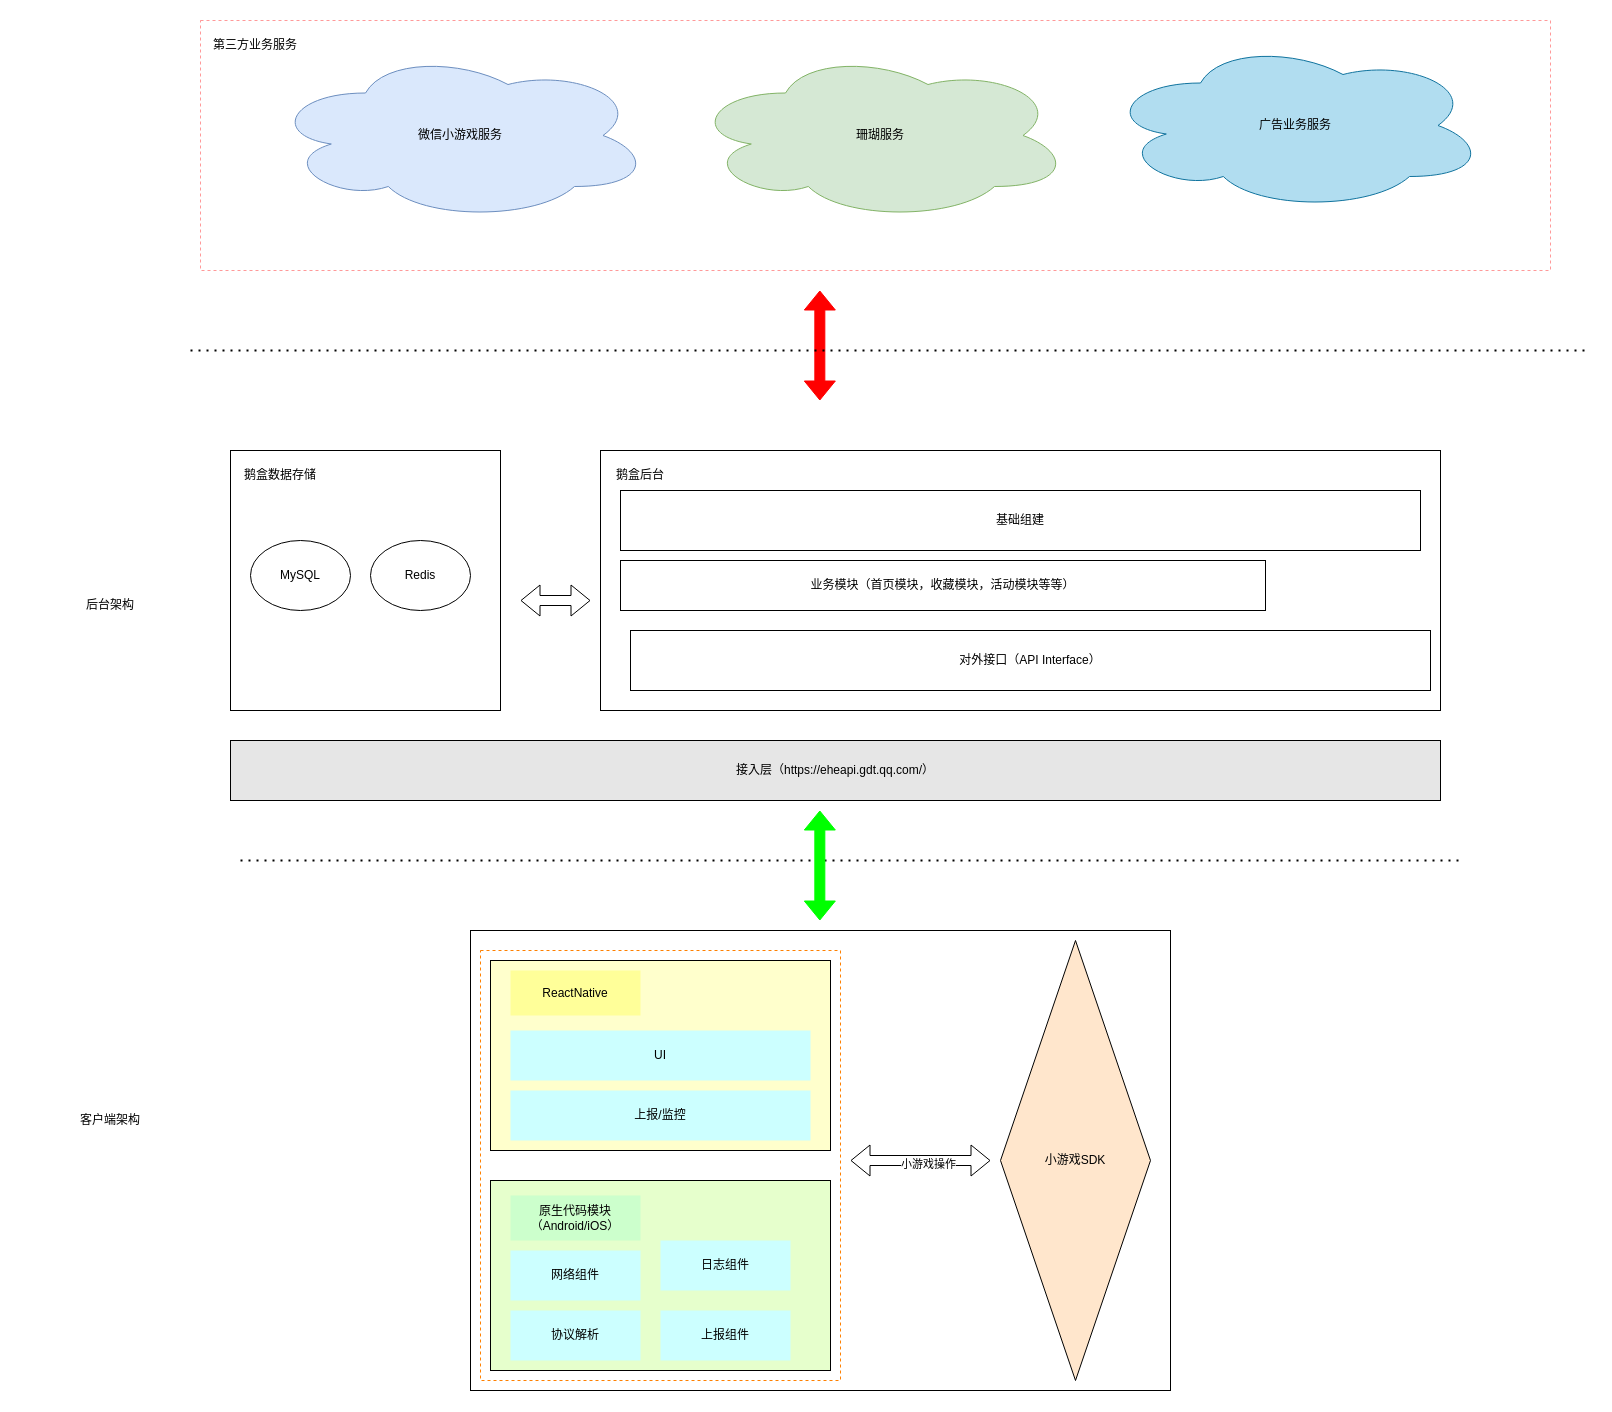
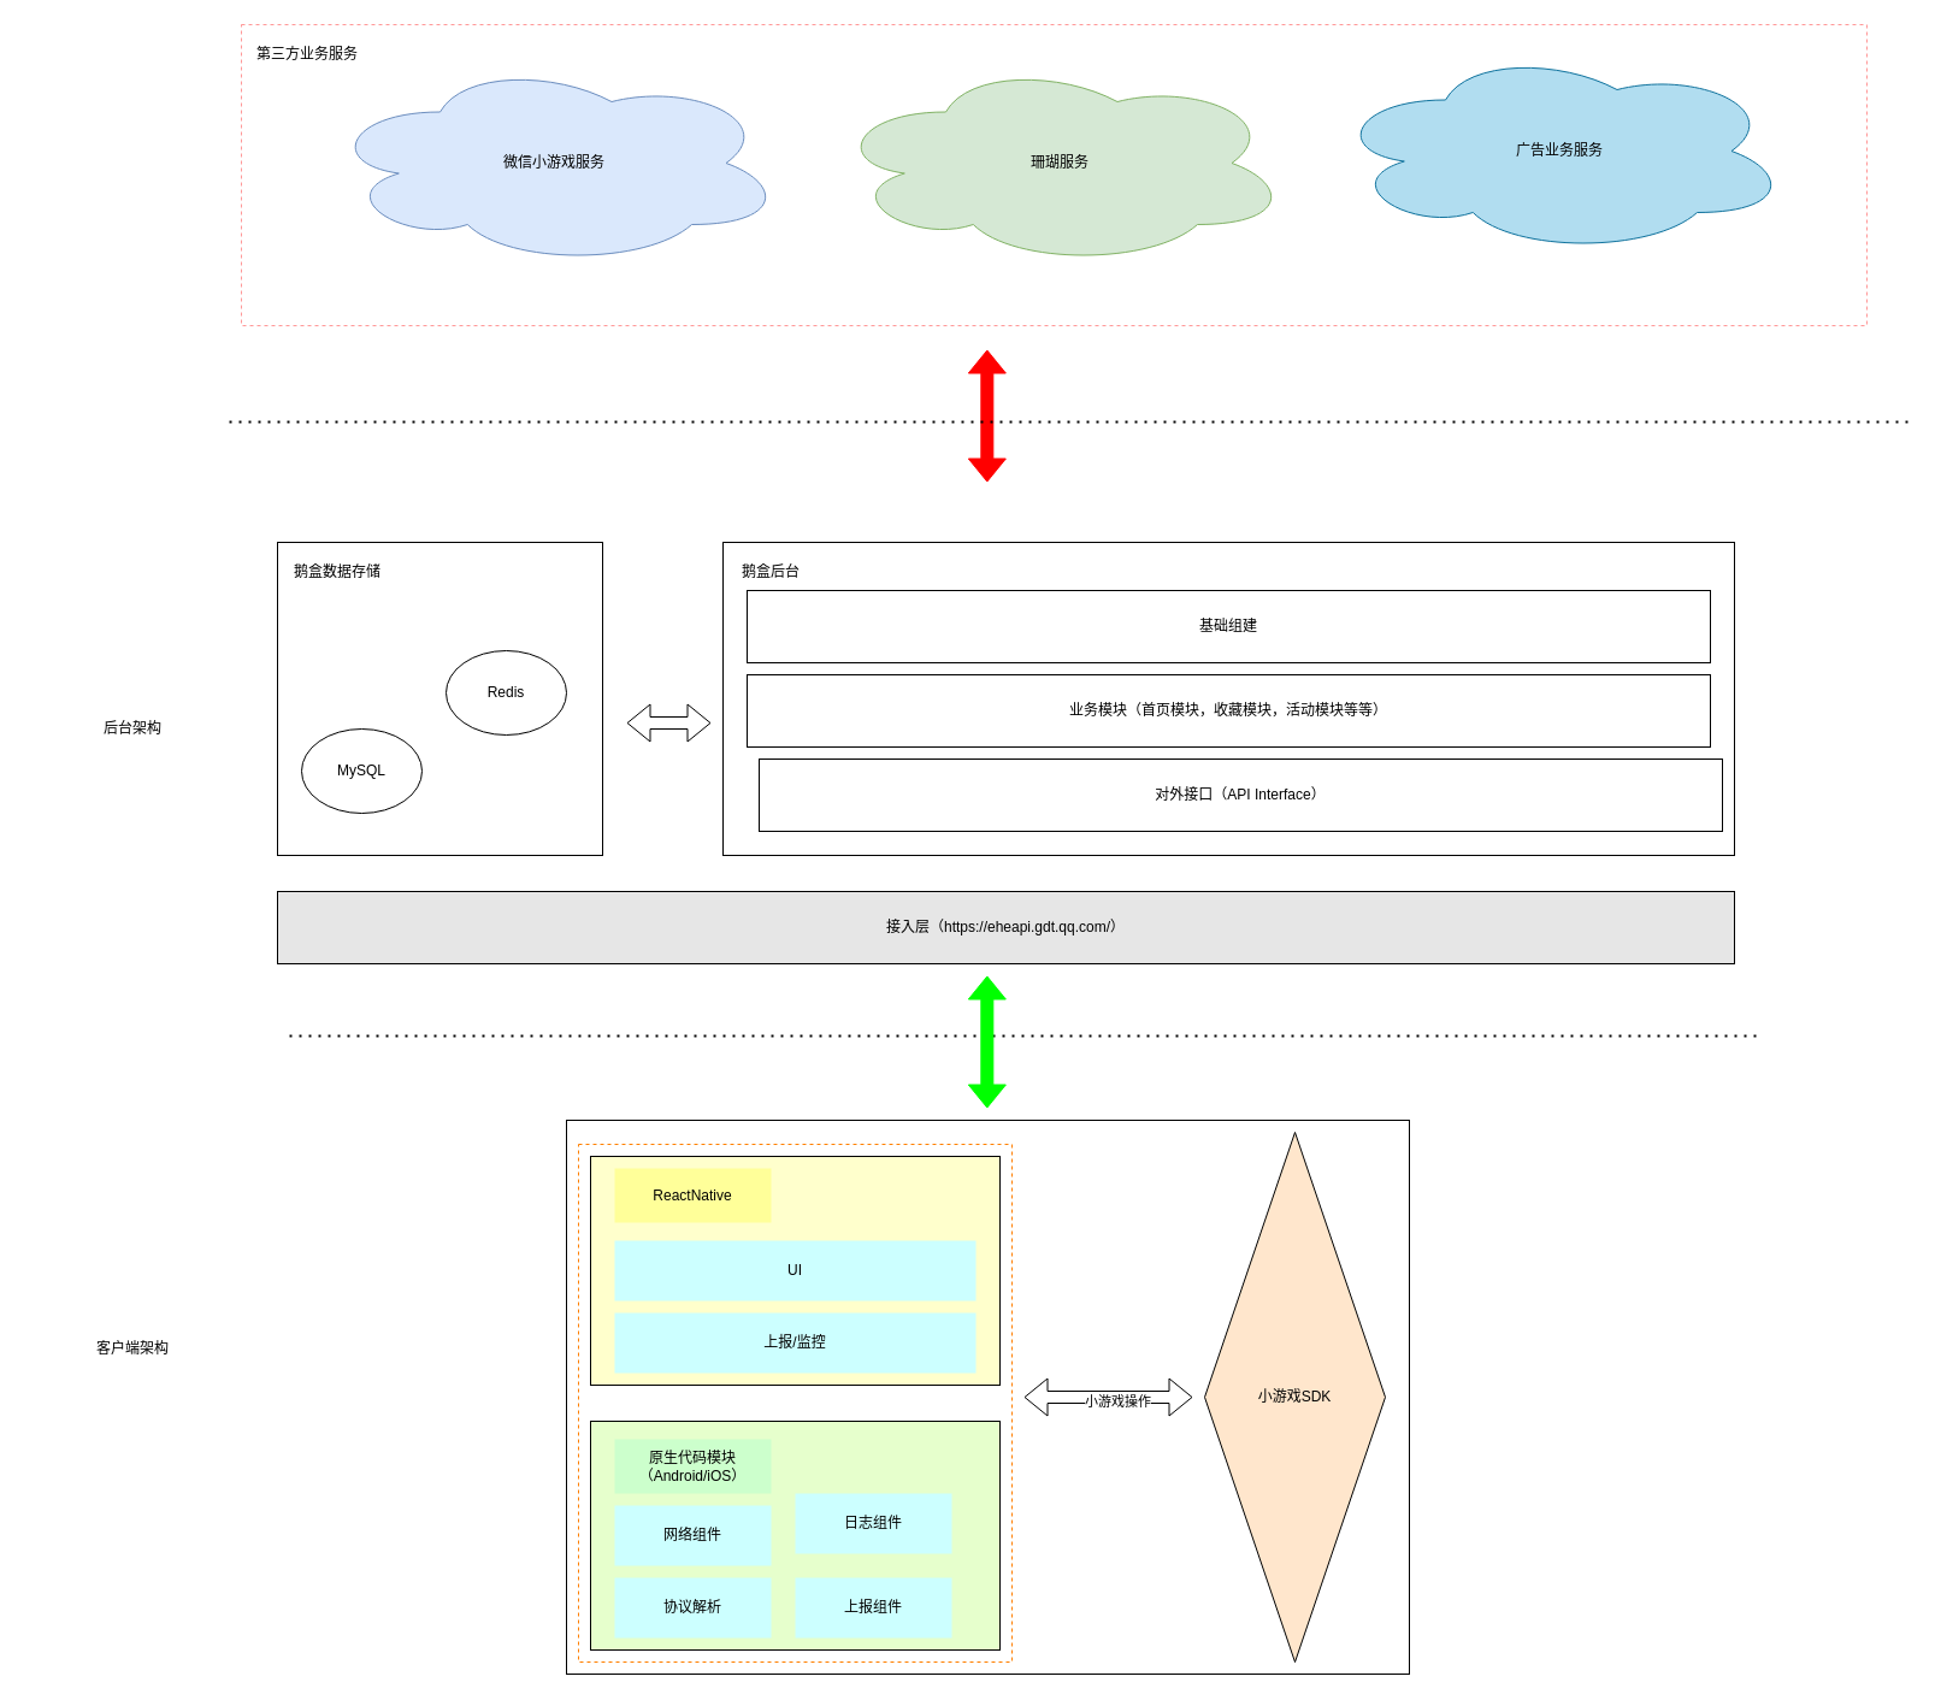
  <mxCell id="0" />
  <mxCell id="1" parent="0" />
  <mxCell id="2" value="" style="group" vertex="1" connectable="0" parent="1"><mxGeometry x="20" y="20" width="1570" height="1370" as="geometry" /></mxCell>
  <mxCell id="3" value="" style="group" parent="2" vertex="1" connectable="0"><mxGeometry x="450" y="910" width="700" height="460" as="geometry" /></mxCell>
  <mxCell id="4" value="" style="rounded=0;whiteSpace=wrap;html=1;" parent="3" vertex="1"><mxGeometry width="700" height="460" as="geometry" /></mxCell>
  <mxCell id="5" value="" style="rounded=0;whiteSpace=wrap;html=1;fillColor=#E6FFCC;" parent="3" vertex="1"><mxGeometry x="20" y="250" width="340" height="190" as="geometry" /></mxCell>
  <mxCell id="6" value="原生代码模块（Android/iOS）" style="text;html=1;strokeColor=none;fillColor=#CCFFCC;align=center;verticalAlign=middle;whiteSpace=wrap;rounded=0;" parent="3" vertex="1"><mxGeometry x="40" y="265" width="130" height="45" as="geometry" /></mxCell>
  <mxCell id="7" value="网络组件" style="text;html=1;strokeColor=none;fillColor=#CCFFFF;align=center;verticalAlign=middle;whiteSpace=wrap;rounded=0;" parent="3" vertex="1"><mxGeometry x="40" y="320" width="130" height="50" as="geometry" /></mxCell>
  <mxCell id="8" value="日志组件" style="text;html=1;strokeColor=none;fillColor=#CCFFFF;align=center;verticalAlign=middle;whiteSpace=wrap;rounded=0;" parent="3" vertex="1"><mxGeometry x="190" y="310" width="130" height="50" as="geometry" /></mxCell>
  <mxCell id="9" value="上报组件" style="text;html=1;strokeColor=none;fillColor=#CCFFFF;align=center;verticalAlign=middle;whiteSpace=wrap;rounded=0;" parent="3" vertex="1"><mxGeometry x="190" y="380" width="130" height="50" as="geometry" /></mxCell>
  <mxCell id="10" value="协议解析" style="text;html=1;strokeColor=none;fillColor=#CCFFFF;align=center;verticalAlign=middle;whiteSpace=wrap;rounded=0;" parent="3" vertex="1"><mxGeometry x="40" y="380" width="130" height="50" as="geometry" /></mxCell>
  <mxCell id="11" value="" style="rounded=0;whiteSpace=wrap;html=1;fillColor=#FFFFCC;" parent="3" vertex="1"><mxGeometry x="20" y="30" width="340" height="190" as="geometry" /></mxCell>
  <mxCell id="12" value="ReactNative" style="text;html=1;strokeColor=none;fillColor=#FFFF99;align=center;verticalAlign=middle;whiteSpace=wrap;rounded=0;" parent="3" vertex="1"><mxGeometry x="40" y="40" width="130" height="45" as="geometry" /></mxCell>
  <mxCell id="13" value="UI" style="text;html=1;strokeColor=none;fillColor=#CCFFFF;align=center;verticalAlign=middle;whiteSpace=wrap;rounded=0;" parent="3" vertex="1"><mxGeometry x="40" y="100" width="300" height="50" as="geometry" /></mxCell>
  <mxCell id="14" value="上报/监控" style="text;html=1;strokeColor=none;fillColor=#CCFFFF;align=center;verticalAlign=middle;whiteSpace=wrap;rounded=0;" parent="3" vertex="1"><mxGeometry x="40" y="160" width="300" height="50" as="geometry" /></mxCell>
  <mxCell id="15" value="小游戏SDK" style="rhombus;whiteSpace=wrap;html=1;fillColor=#FFE6CC;" parent="3" vertex="1"><mxGeometry x="530" y="10" width="150" height="440" as="geometry" /></mxCell>
  <mxCell id="16" value="" style="rounded=0;whiteSpace=wrap;html=1;dashed=1;fillColor=none;strokeColor=#FF8000;" parent="3" vertex="1"><mxGeometry x="10" y="20" width="360" height="430" as="geometry" /></mxCell>
  <mxCell id="17" value="" style="shape=flexArrow;endArrow=classic;startArrow=classic;html=1;rounded=0;" parent="3" edge="1"><mxGeometry width="100" height="100" relative="1" as="geometry"><mxPoint x="380" y="230" as="sourcePoint" /><mxPoint x="520" y="230" as="targetPoint" /></mxGeometry></mxCell>
  <mxCell id="18" value="小游戏操作" style="edgeLabel;html=1;align=center;verticalAlign=middle;resizable=0;points=[];" parent="17" vertex="1" connectable="0"><mxGeometry x="0.1" y="-2" relative="1" as="geometry"><mxPoint y="1" as="offset" /></mxGeometry></mxCell>
  <mxCell id="19" value="" style="endArrow=none;dashed=1;html=1;dashPattern=1 3;strokeWidth=2;rounded=0;" parent="2" edge="1"><mxGeometry width="50" height="50" relative="1" as="geometry"><mxPoint x="220" y="840" as="sourcePoint" /><mxPoint x="1440" y="840" as="targetPoint" /></mxGeometry></mxCell>
  <mxCell id="20" value="" style="shape=flexArrow;endArrow=classic;startArrow=classic;html=1;rounded=0;strokeColor=#FF0000;fillColor=#FF0000;" edge="1" parent="2"><mxGeometry width="100" height="100" relative="1" as="geometry"><mxPoint x="799.33" y="380" as="sourcePoint" /><mxPoint x="799.33" y="270" as="targetPoint" /></mxGeometry></mxCell>
  <mxCell id="21" value="" style="group" vertex="1" connectable="0" parent="2"><mxGeometry x="180" width="1350" height="250" as="geometry" /></mxCell>
  <mxCell id="22" value="微信小游戏服务" style="ellipse;shape=cloud;whiteSpace=wrap;html=1;fillColor=#dae8fc;strokeColor=#6c8ebf;" vertex="1" parent="21"><mxGeometry x="70" y="30" width="380" height="170" as="geometry" /></mxCell>
  <mxCell id="23" value="珊瑚服务" style="ellipse;shape=cloud;whiteSpace=wrap;html=1;fillColor=#d5e8d4;strokeColor=#82b366;" vertex="1" parent="21"><mxGeometry x="490" y="30" width="380" height="170" as="geometry" /></mxCell>
  <mxCell id="24" value="广告业务服务" style="ellipse;shape=cloud;whiteSpace=wrap;html=1;fillColor=#b1ddf0;strokeColor=#10739e;" vertex="1" parent="21"><mxGeometry x="905" y="20" width="380" height="170" as="geometry" /></mxCell>
  <mxCell id="25" value="" style="rounded=0;whiteSpace=wrap;html=1;fillColor=none;dashed=1;strokeColor=#FF9999;" vertex="1" parent="21"><mxGeometry width="1350" height="250" as="geometry" /></mxCell>
  <mxCell id="26" value="第三方业务服务" style="text;html=1;strokeColor=none;fillColor=none;align=center;verticalAlign=middle;whiteSpace=wrap;rounded=0;shadow=1;labelBackgroundColor=none;fontFamily=Helvetica;fontSize=12;fontColor=default;opacity=1;" vertex="1" parent="21"><mxGeometry x="10" y="10" width="90" height="30" as="geometry" /></mxCell>
  <mxCell id="27" value="" style="group" vertex="1" connectable="0" parent="2"><mxGeometry x="210" y="430" width="1210" height="350" as="geometry" /></mxCell>
  <mxCell id="28" value="接入层（https://eheapi.gdt.qq.com/）" style="rounded=0;whiteSpace=wrap;html=1;fillColor=#E6E6E6;strokeColor=#000000;" parent="27" vertex="1"><mxGeometry y="290" width="1210" height="60" as="geometry" /></mxCell>
  <mxCell id="29" value="" style="rounded=0;whiteSpace=wrap;html=1;fillColor=none;strokeColor=#000000;" parent="27" vertex="1"><mxGeometry x="370" width="840" height="260" as="geometry" /></mxCell>
  <mxCell id="30" value="鹅盒后台" style="text;html=1;strokeColor=none;fillColor=none;align=center;verticalAlign=middle;whiteSpace=wrap;rounded=0;shadow=1;labelBackgroundColor=none;fontFamily=Helvetica;fontSize=12;fontColor=default;opacity=1;" parent="27" vertex="1"><mxGeometry x="380" y="10" width="60" height="30" as="geometry" /></mxCell>
  <mxCell id="31" value="对外接口（API Interface）" style="rounded=0;whiteSpace=wrap;html=1;" vertex="1" parent="27"><mxGeometry x="400" y="180" width="800" height="60" as="geometry" /></mxCell>
- <mxCell id="32" value="业务模块（首页模块，收藏模块，活动模块等等）" style="rounded=0;whiteSpace=wrap;html=1;" vertex="1" parent="27"><mxGeometry x="390" y="110" width="645" height="50" as="geometry" /></mxCell>
+ <mxCell id="32" value="业务模块（首页模块，收藏模块，活动模块等等）" style="rounded=0;whiteSpace=wrap;html=1;" vertex="1" parent="27"><mxGeometry x="390" y="110" width="800" height="60" as="geometry" /></mxCell>
  <mxCell id="33" value="基础组建" style="rounded=0;whiteSpace=wrap;html=1;" vertex="1" parent="27"><mxGeometry x="390" y="40" width="800" height="60" as="geometry" /></mxCell>
  <mxCell id="34" value="" style="rounded=0;whiteSpace=wrap;html=1;" vertex="1" parent="27"><mxGeometry width="270" height="260" as="geometry" /></mxCell>
  <mxCell id="35" value="鹅盒数据存储" style="text;html=1;strokeColor=none;fillColor=none;align=center;verticalAlign=middle;whiteSpace=wrap;rounded=0;shadow=1;labelBackgroundColor=none;fontFamily=Helvetica;fontSize=12;fontColor=default;opacity=1;" vertex="1" parent="27"><mxGeometry x="10" y="10" width="80" height="30" as="geometry" /></mxCell>
- <mxCell id="36" value="MySQL" style="ellipse;whiteSpace=wrap;html=1;" vertex="1" parent="27"><mxGeometry x="20" y="90" width="100" height="70" as="geometry" /></mxCell>
+ <mxCell id="36" value="MySQL" style="ellipse;whiteSpace=wrap;html=1;" vertex="1" parent="27"><mxGeometry x="20" y="155" width="100" height="70" as="geometry" /></mxCell>
  <mxCell id="37" value="Redis" style="ellipse;whiteSpace=wrap;html=1;" vertex="1" parent="27"><mxGeometry x="140" y="90" width="100" height="70" as="geometry" /></mxCell>
  <mxCell id="38" value="" style="shape=flexArrow;endArrow=classic;startArrow=classic;html=1;rounded=0;" edge="1" parent="27"><mxGeometry width="100" height="100" relative="1" as="geometry"><mxPoint x="290" y="150" as="sourcePoint" /><mxPoint x="360" y="150" as="targetPoint" /><Array as="points"><mxPoint x="290" y="150" /></Array></mxGeometry></mxCell>
  <mxCell id="39" value="" style="endArrow=none;dashed=1;html=1;dashPattern=1 3;strokeWidth=2;rounded=0;" edge="1" parent="2"><mxGeometry width="50" height="50" relative="1" as="geometry"><mxPoint x="170" y="330" as="sourcePoint" /><mxPoint x="1570" y="330" as="targetPoint" /></mxGeometry></mxCell>
  <mxCell id="40" value="" style="shape=flexArrow;endArrow=classic;startArrow=classic;html=1;rounded=0;strokeColor=#00FF00;fillColor=#00FF00;" edge="1" parent="2"><mxGeometry width="100" height="100" relative="1" as="geometry"><mxPoint x="799.33" y="900" as="sourcePoint" /><mxPoint x="799.33" y="790" as="targetPoint" /></mxGeometry></mxCell>
  <mxCell id="41" value="客户端架构" style="text;html=1;strokeColor=none;fillColor=none;align=center;verticalAlign=middle;whiteSpace=wrap;rounded=0;dashed=1;" vertex="1" parent="2"><mxGeometry y="1085" width="180" height="30" as="geometry" /></mxCell>
  <mxCell id="42" value="后台架构" style="text;html=1;strokeColor=none;fillColor=none;align=center;verticalAlign=middle;whiteSpace=wrap;rounded=0;dashed=1;" vertex="1" parent="2"><mxGeometry y="570" width="180" height="30" as="geometry" /></mxCell>
